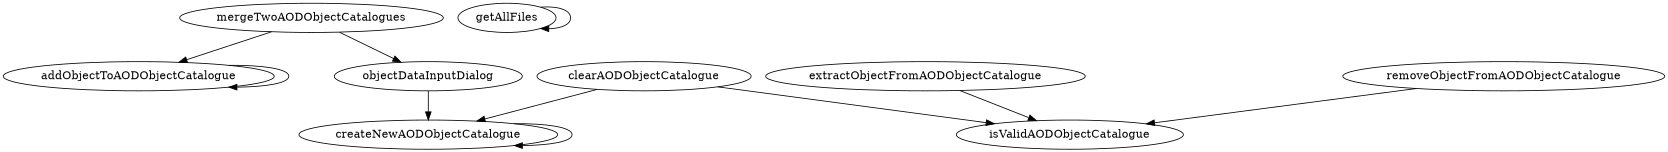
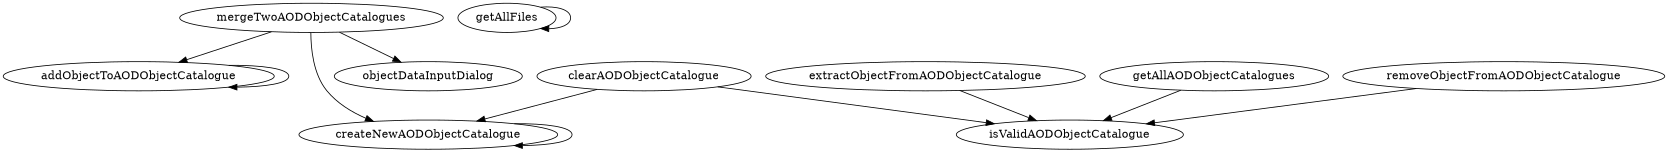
  digraph {
    addObjectToAODObjectCatalogue
    clearAODObjectCatalogue
    isValidAODObjectCatalogue
    createNewAODObjectCatalogue
    extractObjectFromAODObjectCatalogue
+   getAllAODObjectCatalogues
    getAllFiles
    mergeTwoAODObjectCatalogues
    objectDataInputDialog
    removeObjectFromAODObjectCatalogue
    addObjectToAODObjectCatalogue -> addObjectToAODObjectCatalogue
    clearAODObjectCatalogue -> isValidAODObjectCatalogue
    clearAODObjectCatalogue -> createNewAODObjectCatalogue
    createNewAODObjectCatalogue -> createNewAODObjectCatalogue
    extractObjectFromAODObjectCatalogue -> isValidAODObjectCatalogue
+   getAllAODObjectCatalogues -> isValidAODObjectCatalogue
    getAllFiles -> getAllFiles
    mergeTwoAODObjectCatalogues -> addObjectToAODObjectCatalogue
-   objectDataInputDialog -> createNewAODObjectCatalogue
+   mergeTwoAODObjectCatalogues -> createNewAODObjectCatalogue
    mergeTwoAODObjectCatalogues -> objectDataInputDialog
    removeObjectFromAODObjectCatalogue -> isValidAODObjectCatalogue
  }
